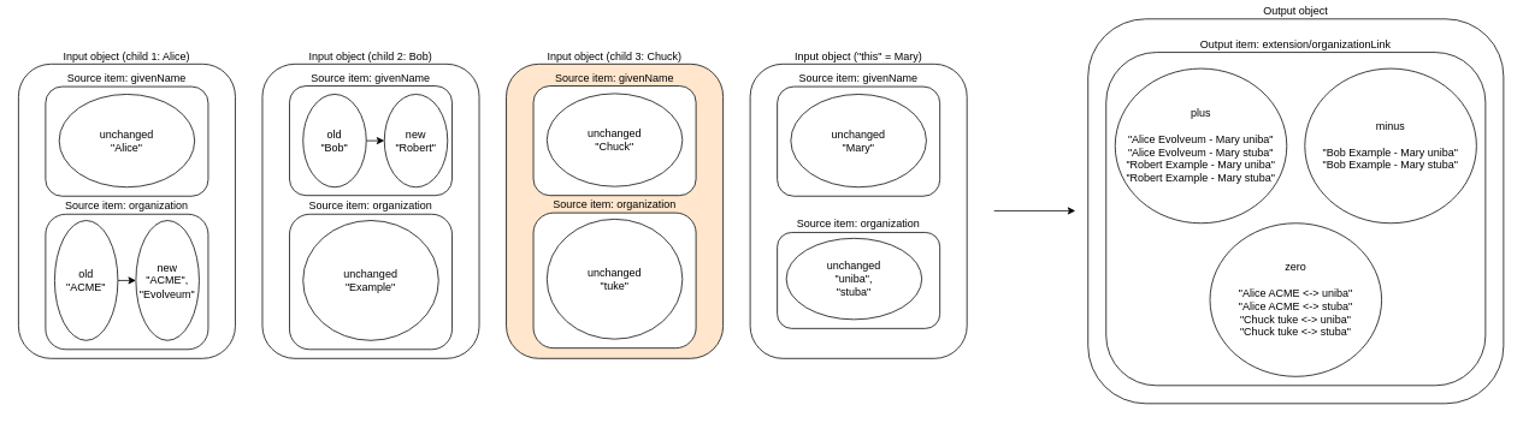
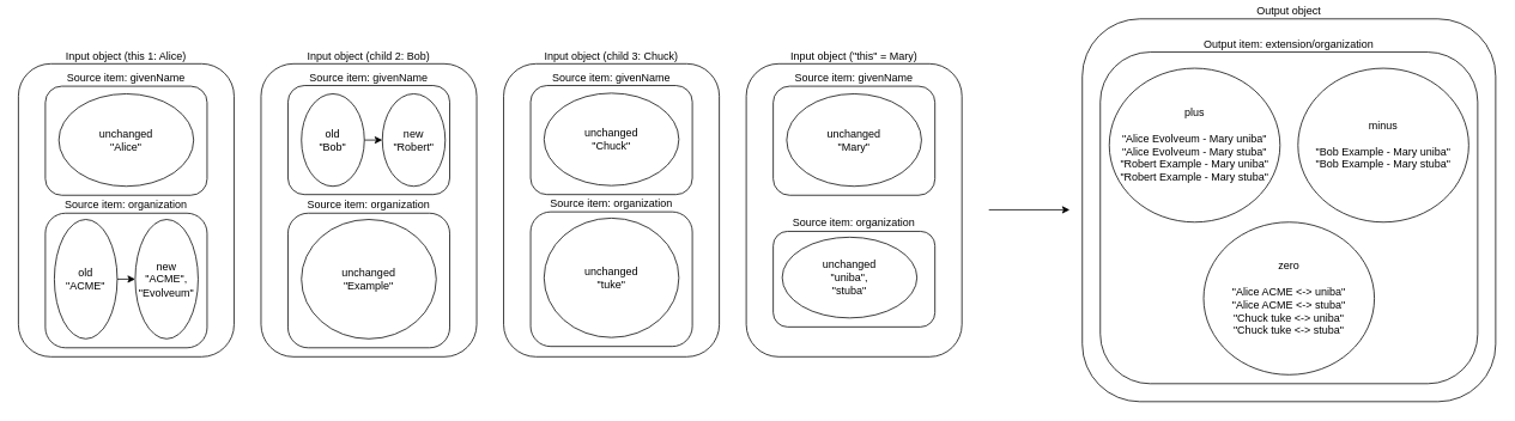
  <mxCell id="0" />
  <mxCell id="1" parent="0" />
  <mxCell id="2" style="edgeStyle=orthogonalEdgeStyle;rounded=0;orthogonalLoop=1;jettySize=auto;html=1;" parent="1" edge="1"><mxGeometry relative="1" as="geometry"><mxPoint x="1100" y="233.25" as="sourcePoint" /><mxPoint x="1190" y="233.25" as="targetPoint" /></mxGeometry></mxCell>
  <mxCell id="3" value="Input object (&quot;this&quot; = Mary)" style="rounded=1;whiteSpace=wrap;html=1;labelPosition=center;verticalLabelPosition=top;align=center;verticalAlign=bottom;" parent="1" vertex="1"><mxGeometry x="830" y="70.5" width="240" height="326.5" as="geometry" /></mxCell>
  <mxCell id="4" value="Source item: organization" style="rounded=1;whiteSpace=wrap;html=1;labelPosition=center;verticalLabelPosition=top;align=center;verticalAlign=bottom;" parent="1" vertex="1"><mxGeometry x="860" y="257.25" width="180" height="106.5" as="geometry" /></mxCell>
  <mxCell id="5" value="Output object" style="rounded=1;whiteSpace=wrap;html=1;labelPosition=center;verticalLabelPosition=top;align=center;verticalAlign=bottom;" parent="1" vertex="1"><mxGeometry x="1204" y="20.5" width="460" height="426.5" as="geometry" /></mxCell>
- <mxCell id="6" value="Output item: extension/organizationLink" style="rounded=1;whiteSpace=wrap;html=1;labelPosition=center;verticalLabelPosition=top;align=center;verticalAlign=bottom;" parent="1" vertex="1"><mxGeometry x="1224" y="57.5" width="420" height="369.5" as="geometry" /></mxCell>
+ <mxCell id="6" value="Output item: extension/organization" style="rounded=1;whiteSpace=wrap;html=1;labelPosition=center;verticalLabelPosition=top;align=center;verticalAlign=bottom;" parent="1" vertex="1"><mxGeometry x="1224" y="57.5" width="420" height="369.5" as="geometry" /></mxCell>
  <mxCell id="7" value="plus&lt;br&gt;&lt;br&gt;&quot;Alice Evolveum - Mary uniba&quot;&lt;br&gt;&quot;Alice Evolveum - Mary stuba&quot;&lt;br&gt;&quot;Robert Example - Mary uniba&quot;&lt;br&gt;&quot;Robert Example - Mary stuba&quot;" style="ellipse;whiteSpace=wrap;html=1;" parent="1" vertex="1"><mxGeometry x="1234" y="75.5" width="190" height="171.5" as="geometry" /></mxCell>
  <mxCell id="8" value="minus&lt;br&gt;&lt;br&gt;&quot;Bob Example - Mary uniba&quot;&lt;br&gt;&quot;Bob Example - Mary stuba&quot;" style="ellipse;whiteSpace=wrap;html=1;" parent="1" vertex="1"><mxGeometry x="1444" y="75.5" width="190" height="171.5" as="geometry" /></mxCell>
- <mxCell id="9" value="Input object (child 1: Alice)" style="rounded=1;whiteSpace=wrap;html=1;labelPosition=center;verticalLabelPosition=top;align=center;verticalAlign=bottom;" parent="1" vertex="1"><mxGeometry x="20" y="70.5" width="240" height="326.5" as="geometry" /></mxCell>
+ <mxCell id="9" value="Input object (this 1: Alice)" style="rounded=1;whiteSpace=wrap;html=1;labelPosition=center;verticalLabelPosition=top;align=center;verticalAlign=bottom;" parent="1" vertex="1"><mxGeometry x="20" y="70.5" width="240" height="326.5" as="geometry" /></mxCell>
  <mxCell id="10" value="Source item: organization" style="rounded=1;whiteSpace=wrap;html=1;labelPosition=center;verticalLabelPosition=top;align=center;verticalAlign=bottom;" parent="1" vertex="1"><mxGeometry x="50" y="237" width="180" height="150" as="geometry" /></mxCell>
  <mxCell id="11" style="edgeStyle=orthogonalEdgeStyle;rounded=0;orthogonalLoop=1;jettySize=auto;html=1;exitX=1;exitY=0.5;exitDx=0;exitDy=0;entryX=0;entryY=0.5;entryDx=0;entryDy=0;" parent="1" source="12" target="13" edge="1"><mxGeometry relative="1" as="geometry" /></mxCell>
  <mxCell id="12" value="old&lt;br&gt;&quot;ACME&quot;" style="ellipse;whiteSpace=wrap;html=1;" parent="1" vertex="1"><mxGeometry x="60" y="244" width="70" height="133" as="geometry" /></mxCell>
  <mxCell id="13" value="new&lt;br&gt;&quot;ACME&quot;, &quot;Evolveum&quot;" style="ellipse;whiteSpace=wrap;html=1;" parent="1" vertex="1"><mxGeometry x="150" y="244" width="70" height="133" as="geometry" /></mxCell>
  <mxCell id="14" value="Input object (child 2: Bob)" style="rounded=1;whiteSpace=wrap;html=1;labelPosition=center;verticalLabelPosition=top;align=center;verticalAlign=bottom;" parent="1" vertex="1"><mxGeometry x="290" y="70.5" width="240" height="326.5" as="geometry" /></mxCell>
  <mxCell id="15" value="Source item: organization" style="rounded=1;whiteSpace=wrap;html=1;labelPosition=center;verticalLabelPosition=top;align=center;verticalAlign=bottom;" parent="1" vertex="1"><mxGeometry x="320" y="237" width="180" height="150" as="geometry" /></mxCell>
  <mxCell id="16" value="unchanged&lt;br&gt;&quot;Example&quot;" style="ellipse;whiteSpace=wrap;html=1;" parent="1" vertex="1"><mxGeometry x="335" y="244" width="150" height="133" as="geometry" /></mxCell>
- <mxCell id="17" value="Input object (child 3: Chuck)" style="rounded=1;whiteSpace=wrap;html=1;labelPosition=center;verticalLabelPosition=top;align=center;verticalAlign=bottom;fillColor=#ffe6cc;" parent="1" vertex="1"><mxGeometry x="560" y="70.5" width="240" height="326.5" as="geometry" /></mxCell>
+ <mxCell id="17" value="Input object (child 3: Chuck)" style="rounded=1;whiteSpace=wrap;html=1;labelPosition=center;verticalLabelPosition=top;align=center;verticalAlign=bottom;" parent="1" vertex="1"><mxGeometry x="560" y="70.5" width="240" height="326.5" as="geometry" /></mxCell>
  <mxCell id="18" value="Source item: givenName" style="rounded=1;whiteSpace=wrap;html=1;labelPosition=center;verticalLabelPosition=top;align=center;verticalAlign=bottom;" vertex="1" parent="1"><mxGeometry x="50" y="95.5" width="180" height="121.5" as="geometry" /></mxCell>
  <mxCell id="19" value="unchanged&lt;br&gt;&quot;Alice&quot;" style="ellipse;whiteSpace=wrap;html=1;" vertex="1" parent="1"><mxGeometry x="65" y="104" width="150" height="103" as="geometry" /></mxCell>
  <mxCell id="20" value="Source item: givenName" style="rounded=1;whiteSpace=wrap;html=1;labelPosition=center;verticalLabelPosition=top;align=center;verticalAlign=bottom;" vertex="1" parent="1"><mxGeometry x="320" y="94.75" width="180" height="121.5" as="geometry" /></mxCell>
  <mxCell id="21" style="edgeStyle=orthogonalEdgeStyle;rounded=0;orthogonalLoop=1;jettySize=auto;html=1;exitX=1;exitY=0.5;exitDx=0;exitDy=0;entryX=0;entryY=0.5;entryDx=0;entryDy=0;" edge="1" parent="1" source="22" target="23"><mxGeometry relative="1" as="geometry" /></mxCell>
  <mxCell id="22" value="old&lt;br&gt;&quot;Bob&quot;" style="ellipse;whiteSpace=wrap;html=1;" vertex="1" parent="1"><mxGeometry x="335" y="104" width="70" height="103" as="geometry" /></mxCell>
  <mxCell id="23" value="new&lt;br&gt;&quot;Robert&quot;" style="ellipse;whiteSpace=wrap;html=1;" vertex="1" parent="1"><mxGeometry x="425" y="104" width="70" height="103" as="geometry" /></mxCell>
  <mxCell id="24" value="Source item: givenName" style="rounded=1;whiteSpace=wrap;html=1;labelPosition=center;verticalLabelPosition=top;align=center;verticalAlign=bottom;" vertex="1" parent="1"><mxGeometry x="590" y="94.75" width="180" height="121.5" as="geometry" /></mxCell>
  <mxCell id="25" value="unchanged&lt;br&gt;&quot;Chuck&quot;" style="ellipse;whiteSpace=wrap;html=1;" vertex="1" parent="1"><mxGeometry x="605" y="103.25" width="150" height="103" as="geometry" /></mxCell>
  <mxCell id="26" value="Source item: organization" style="rounded=1;whiteSpace=wrap;html=1;labelPosition=center;verticalLabelPosition=top;align=center;verticalAlign=bottom;" vertex="1" parent="1"><mxGeometry x="590" y="235.5" width="180" height="150" as="geometry" /></mxCell>
  <mxCell id="27" value="unchanged&lt;br&gt;&quot;tuke&quot;" style="ellipse;whiteSpace=wrap;html=1;" vertex="1" parent="1"><mxGeometry x="605" y="242.5" width="150" height="133" as="geometry" /></mxCell>
  <mxCell id="28" value="unchanged&lt;br&gt;&quot;uniba&quot;,&lt;br&gt;&quot;stuba&quot;" style="ellipse;whiteSpace=wrap;html=1;" vertex="1" parent="1"><mxGeometry x="870" y="263.75" width="150" height="90" as="geometry" /></mxCell>
  <mxCell id="29" value="zero&lt;br&gt;&lt;br&gt;&quot;Alice ACME &amp;lt;-&amp;gt; uniba&quot;&lt;br&gt;&quot;Alice ACME &amp;lt;-&amp;gt; stuba&quot;&lt;br&gt;&quot;Chuck tuke &amp;lt;-&amp;gt; uniba&quot;&lt;br&gt;&quot;Chuck tuke &amp;lt;-&amp;gt; stuba&quot;" style="ellipse;whiteSpace=wrap;html=1;" vertex="1" parent="1"><mxGeometry x="1339" y="247" width="190" height="170" as="geometry" /></mxCell>
  <mxCell id="30" value="Source item: givenName" style="rounded=1;whiteSpace=wrap;html=1;labelPosition=center;verticalLabelPosition=top;align=center;verticalAlign=bottom;" vertex="1" parent="1"><mxGeometry x="860" y="95.5" width="180" height="121.5" as="geometry" /></mxCell>
  <mxCell id="31" value="unchanged&lt;br&gt;&quot;Mary&quot;" style="ellipse;whiteSpace=wrap;html=1;" vertex="1" parent="1"><mxGeometry x="875" y="104" width="150" height="103" as="geometry" /></mxCell>
